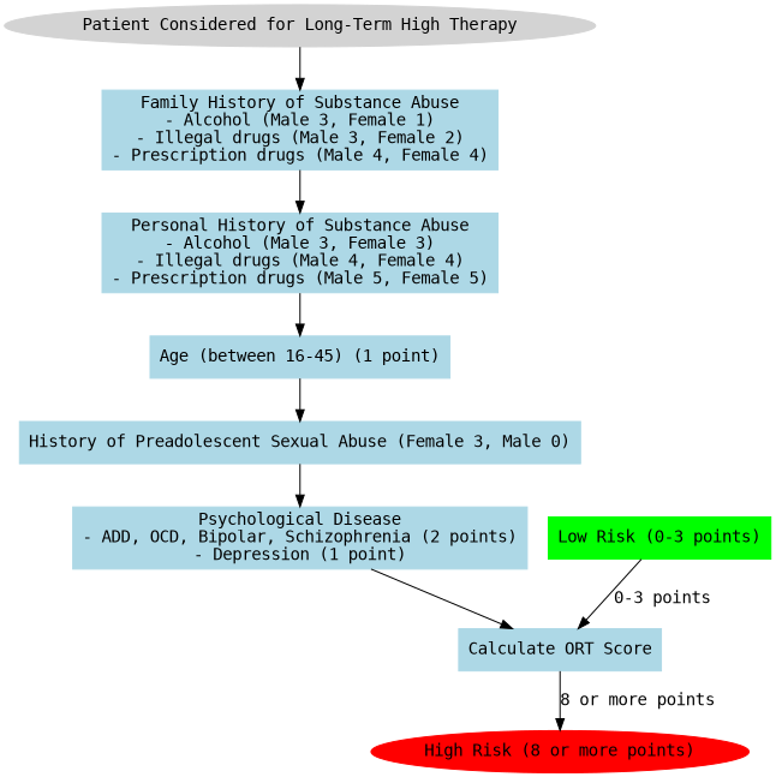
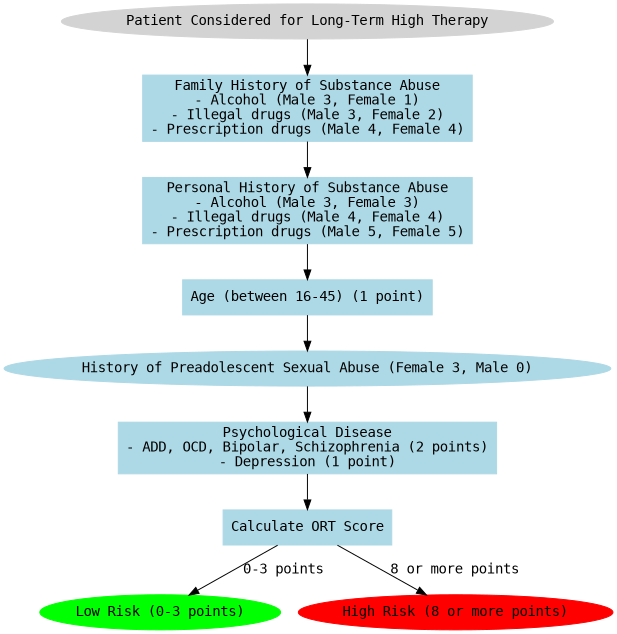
  digraph {
    fontname="DejaVu Sans Mono"
    node [color=lightblue fontname="DejaVu Sans Mono" shape=box style=filled]
    edge [color=black fontname="DejaVu Sans Mono"]
    n1 [color=lightgrey label="Patient Considered for Long-Term High Therapy" shape=ellipse]
    n2 [label="Family History of Substance Abuse\n- Alcohol (Male 3, Female 1)\n- Illegal drugs (Male 3, Female 2)\n- Prescription drugs (Male 4, Female 4)"]
    n3 [label="Personal History of Substance Abuse\n- Alcohol (Male 3, Female 3)\n- Illegal drugs (Male 4, Female 4)\n- Prescription drugs (Male 5, Female 5)"]
    n4 [label="Age (between 16-45) (1 point)"]
-   n5 [label="History of Preadolescent Sexual Abuse (Female 3, Male 0)"]
+   n5 [label="History of Preadolescent Sexual Abuse (Female 3, Male 0)" shape=ellipse]
    n6 [label="Psychological Disease\n- ADD, OCD, Bipolar, Schizophrenia (2 points)\n- Depression (1 point)"]
    n7 [label="Calculate ORT Score"]
-   n8 [color=green label="Low Risk (0-3 points)"]
+   n8 [color=green label="Low Risk (0-3 points)" shape=ellipse]
    n9 [color=red label="High Risk (8 or more points)" shape=ellipse]
    n1 -> n2
    n2 -> n3
    n3 -> n4
    n4 -> n5
    n5 -> n6
    n6 -> n7
-   n8 -> n7 [label="0-3 points"]
+   n7 -> n8 [label="0-3 points"]
    n7 -> n9 [label="8 or more points"]
  }
